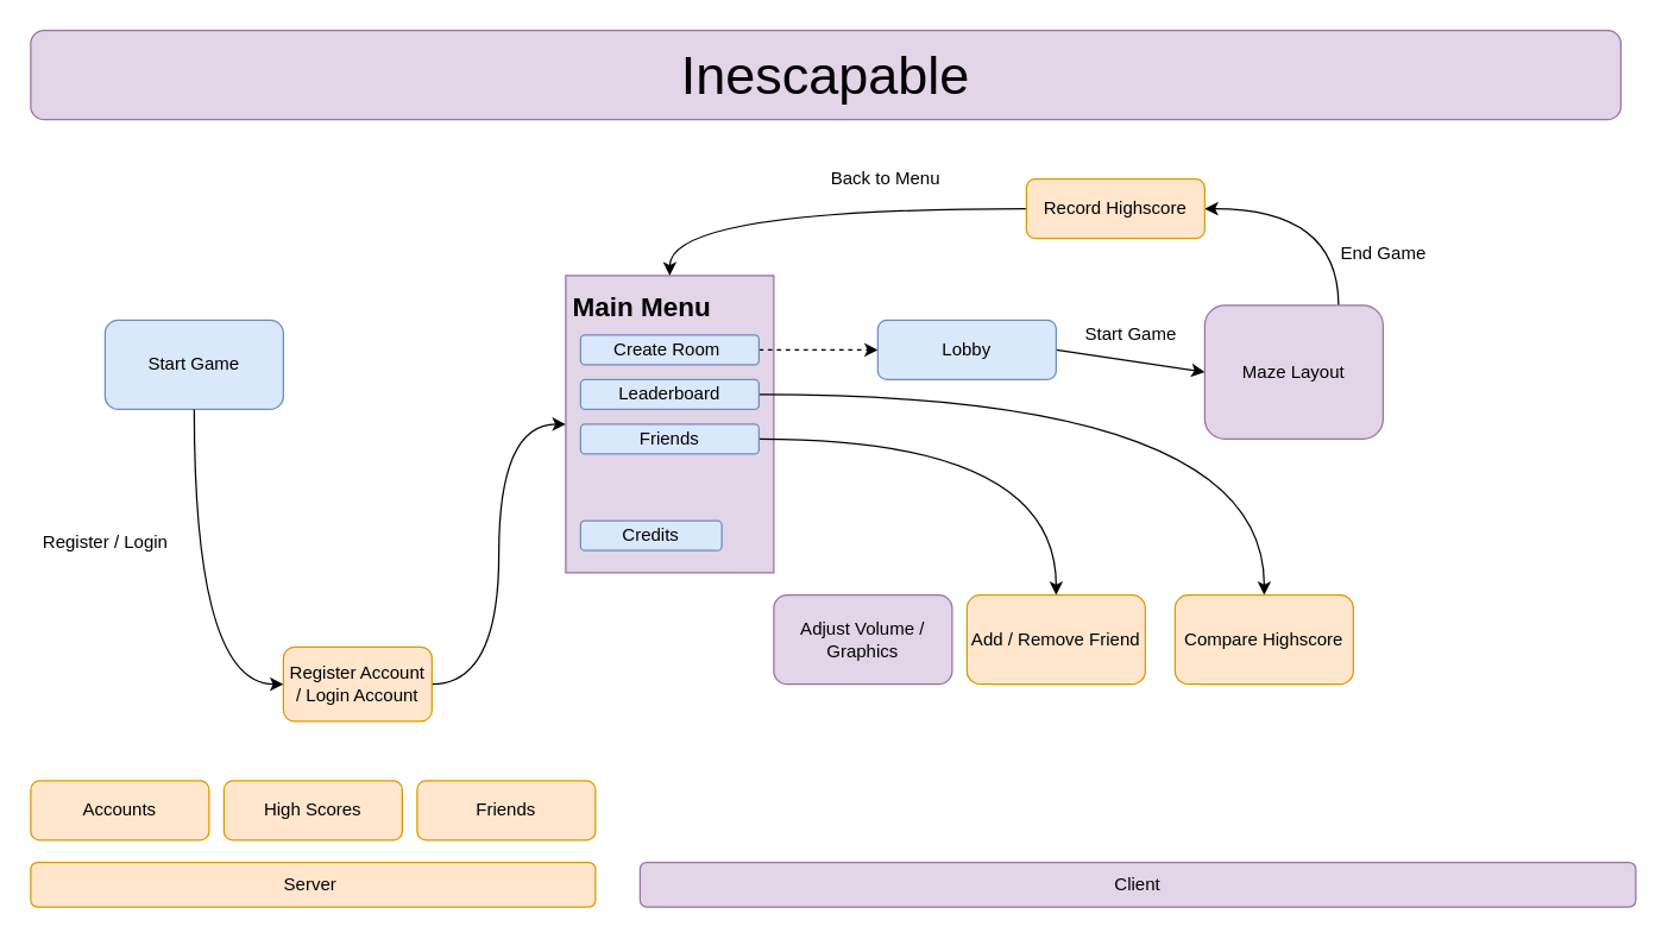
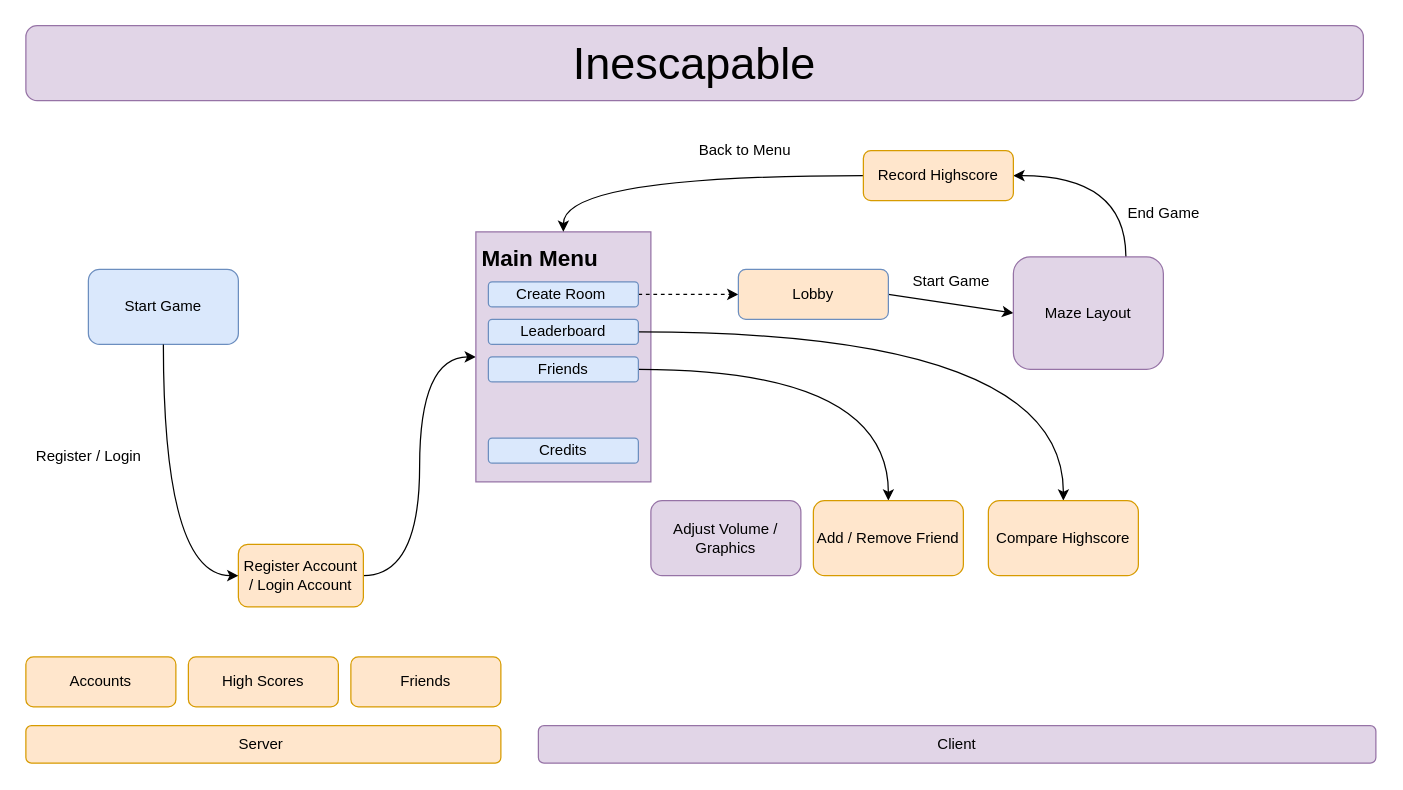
  <mxCell id="0" />
  <mxCell id="1" parent="0" />
  <mxCell id="2" value="Start Game" style="rounded=1;whiteSpace=wrap;html=1;fillColor=#dae8fc;strokeColor=#6c8ebf;" vertex="1" parent="1"><mxGeometry x="70" y="215" width="120" height="60" as="geometry" /></mxCell>
  <mxCell id="3" style="edgeStyle=orthogonalEdgeStyle;curved=1;rounded=0;orthogonalLoop=1;jettySize=auto;html=1;exitX=1;exitY=0.5;exitDx=0;exitDy=0;entryX=0;entryY=0.5;entryDx=0;entryDy=0;" edge="1" parent="1" source="4" target="11"><mxGeometry relative="1" as="geometry" /></mxCell>
  <mxCell id="4" value="Register Account&lt;br&gt;/ Login Account&lt;br&gt;" style="rounded=1;whiteSpace=wrap;html=1;fillColor=#ffe6cc;strokeColor=#d79b00;" vertex="1" parent="1"><mxGeometry x="190" y="435" width="100" height="50" as="geometry" /></mxCell>
  <mxCell id="5" value="" style="endArrow=classic;html=1;exitX=0.5;exitY=1;exitDx=0;exitDy=0;entryX=0;entryY=0.5;entryDx=0;entryDy=0;edgeStyle=orthogonalEdgeStyle;curved=1;" edge="1" parent="1" source="2" target="4"><mxGeometry width="50" height="50" relative="1" as="geometry"><mxPoint x="70" y="555" as="sourcePoint" /><mxPoint x="120" y="505" as="targetPoint" /></mxGeometry></mxCell>
  <mxCell id="6" value="Register / Login" style="text;html=1;resizable=0;autosize=1;align=center;verticalAlign=middle;points=[];fillColor=none;strokeColor=none;rounded=0;" vertex="1" parent="1"><mxGeometry x="20" y="355" width="100" height="20" as="geometry" /></mxCell>
  <mxCell id="7" value="Server&amp;nbsp;" style="rounded=1;whiteSpace=wrap;html=1;fillColor=#ffe6cc;strokeColor=#d79b00;" vertex="1" parent="1"><mxGeometry x="20" y="580" width="380" height="30" as="geometry" /></mxCell>
  <mxCell id="8" value="Accounts" style="rounded=1;whiteSpace=wrap;html=1;fillColor=#ffe6cc;strokeColor=#d79b00;" vertex="1" parent="1"><mxGeometry x="20" y="525" width="120" height="40" as="geometry" /></mxCell>
  <mxCell id="9" value="High Scores" style="rounded=1;whiteSpace=wrap;html=1;fillColor=#ffe6cc;strokeColor=#d79b00;" vertex="1" parent="1"><mxGeometry x="150" y="525" width="120" height="40" as="geometry" /></mxCell>
  <mxCell id="10" value="Friends&lt;br&gt;" style="rounded=1;whiteSpace=wrap;html=1;fillColor=#ffe6cc;strokeColor=#d79b00;" vertex="1" parent="1"><mxGeometry x="280" y="525" width="120" height="40" as="geometry" /></mxCell>
  <mxCell id="11" value="&lt;div style=&quot;text-align: right&quot;&gt;&lt;br&gt;&lt;/div&gt;&lt;div style=&quot;text-align: left&quot;&gt;&lt;/div&gt;" style="rounded=0;whiteSpace=wrap;html=1;fillColor=#e1d5e7;strokeColor=#9673a6;" vertex="1" parent="1"><mxGeometry x="380" y="185" width="140" height="200" as="geometry" /></mxCell>
  <mxCell id="12" value="&lt;h1 style=&quot;text-align: center&quot;&gt;&lt;font style=&quot;font-size: 18px&quot;&gt;Main Menu&lt;/font&gt;&lt;/h1&gt;" style="text;html=1;strokeColor=none;fillColor=none;spacing=5;spacingTop=-20;whiteSpace=wrap;overflow=hidden;rounded=0;" vertex="1" parent="1"><mxGeometry x="380" y="185" width="140" height="110" as="geometry" /></mxCell>
  <mxCell id="13" style="edgeStyle=orthogonalEdgeStyle;curved=1;rounded=0;orthogonalLoop=1;jettySize=auto;html=1;exitX=0.5;exitY=1;exitDx=0;exitDy=0;" edge="1" parent="1" source="11" target="11"><mxGeometry relative="1" as="geometry" /></mxCell>
  <mxCell id="14" style="rounded=0;orthogonalLoop=1;jettySize=auto;html=1;exitX=1;exitY=0.5;exitDx=0;exitDy=0;entryX=0;entryY=0.5;entryDx=0;entryDy=0;dashed=1;" edge="1" parent="1" source="15" target="17"><mxGeometry relative="1" as="geometry" /></mxCell>
  <mxCell id="15" value="Create Room&amp;nbsp;" style="rounded=1;whiteSpace=wrap;html=1;fillColor=#dae8fc;strokeColor=#6c8ebf;" vertex="1" parent="1"><mxGeometry x="390" y="225" width="120" height="20" as="geometry" /></mxCell>
  <mxCell id="16" style="edgeStyle=none;rounded=0;orthogonalLoop=1;jettySize=auto;html=1;exitX=1;exitY=0.5;exitDx=0;exitDy=0;entryX=0;entryY=0.5;entryDx=0;entryDy=0;" edge="1" parent="1" source="17" target="24"><mxGeometry relative="1" as="geometry" /></mxCell>
- <mxCell id="17" value="Lobby" style="rounded=1;whiteSpace=wrap;html=1;fillColor=#dae8fc;strokeColor=#6c8ebf;" vertex="1" parent="1"><mxGeometry x="590" y="215" width="120" height="40" as="geometry" /></mxCell>
+ <mxCell id="17" value="Lobby" style="rounded=1;whiteSpace=wrap;html=1;fillColor=#ffe6cc;strokeColor=#6c8ebf;" vertex="1" parent="1"><mxGeometry x="590" y="215" width="120" height="40" as="geometry" /></mxCell>
  <mxCell id="18" style="edgeStyle=orthogonalEdgeStyle;curved=1;rounded=0;orthogonalLoop=1;jettySize=auto;html=1;exitX=1;exitY=0.5;exitDx=0;exitDy=0;" edge="1" parent="1" source="19"><mxGeometry relative="1" as="geometry"><mxPoint x="850" y="400" as="targetPoint" /></mxGeometry></mxCell>
  <mxCell id="19" value="Leaderboard" style="rounded=1;whiteSpace=wrap;html=1;fillColor=#dae8fc;strokeColor=#6c8ebf;" vertex="1" parent="1"><mxGeometry x="390" y="255" width="120" height="20" as="geometry" /></mxCell>
  <mxCell id="20" style="edgeStyle=orthogonalEdgeStyle;curved=1;rounded=0;orthogonalLoop=1;jettySize=auto;html=1;exitX=1;exitY=0.5;exitDx=0;exitDy=0;entryX=0.5;entryY=0;entryDx=0;entryDy=0;" edge="1" parent="1" source="21" target="30"><mxGeometry relative="1" as="geometry" /></mxCell>
  <mxCell id="21" value="Friends" style="rounded=1;whiteSpace=wrap;html=1;fillColor=#dae8fc;strokeColor=#6c8ebf;" vertex="1" parent="1"><mxGeometry x="390" y="285" width="120" height="20" as="geometry" /></mxCell>
- <mxCell id="22" value="Credits" style="rounded=1;whiteSpace=wrap;html=1;fillColor=#dae8fc;strokeColor=#6c8ebf;" vertex="1" parent="1"><mxGeometry x="390" y="350" width="95" height="20" as="geometry" /></mxCell>
+ <mxCell id="22" value="Credits" style="rounded=1;whiteSpace=wrap;html=1;fillColor=#dae8fc;strokeColor=#6c8ebf;" vertex="1" parent="1"><mxGeometry x="390" y="350" width="120" height="20" as="geometry" /></mxCell>
  <mxCell id="23" style="edgeStyle=orthogonalEdgeStyle;curved=1;rounded=0;orthogonalLoop=1;jettySize=auto;html=1;exitX=0.75;exitY=0;exitDx=0;exitDy=0;entryX=1;entryY=0.5;entryDx=0;entryDy=0;" edge="1" parent="1" source="24" target="28"><mxGeometry relative="1" as="geometry" /></mxCell>
  <mxCell id="24" value="Maze Layout" style="rounded=1;whiteSpace=wrap;html=1;fillColor=#e1d5e7;strokeColor=#9673a6;" vertex="1" parent="1"><mxGeometry x="810" y="205" width="120" height="90" as="geometry" /></mxCell>
  <mxCell id="25" value="Client" style="rounded=1;whiteSpace=wrap;html=1;fillColor=#e1d5e7;strokeColor=#9673a6;" vertex="1" parent="1"><mxGeometry x="430" y="580" width="670" height="30" as="geometry" /></mxCell>
  <mxCell id="26" value="Start Game" style="text;html=1;resizable=0;autosize=1;align=center;verticalAlign=middle;points=[];fillColor=none;strokeColor=none;rounded=0;" vertex="1" parent="1"><mxGeometry x="720" y="215" width="80" height="20" as="geometry" /></mxCell>
  <mxCell id="27" style="edgeStyle=orthogonalEdgeStyle;curved=1;rounded=0;orthogonalLoop=1;jettySize=auto;html=1;exitX=0;exitY=0.5;exitDx=0;exitDy=0;entryX=0.5;entryY=0;entryDx=0;entryDy=0;" edge="1" parent="1" source="28" target="12"><mxGeometry relative="1" as="geometry" /></mxCell>
  <mxCell id="28" value="Record Highscore" style="rounded=1;whiteSpace=wrap;html=1;fillColor=#ffe6cc;strokeColor=#d79b00;" vertex="1" parent="1"><mxGeometry x="690" y="120" width="120" height="40" as="geometry" /></mxCell>
  <mxCell id="29" value="End Game" style="text;html=1;resizable=0;autosize=1;align=center;verticalAlign=middle;points=[];fillColor=none;strokeColor=none;rounded=0;" vertex="1" parent="1"><mxGeometry x="895" y="160" width="70" height="20" as="geometry" /></mxCell>
  <mxCell id="30" value="Add / Remove Friend" style="rounded=1;whiteSpace=wrap;html=1;fillColor=#ffe6cc;strokeColor=#d79b00;" vertex="1" parent="1"><mxGeometry x="650" y="400" width="120" height="60" as="geometry" /></mxCell>
  <mxCell id="31" value="Back to Menu" style="text;html=1;resizable=0;autosize=1;align=center;verticalAlign=middle;points=[];fillColor=none;strokeColor=none;rounded=0;" vertex="1" parent="1"><mxGeometry x="550" y="110" width="90" height="20" as="geometry" /></mxCell>
  <mxCell id="32" value="Adjust Volume / Graphics" style="rounded=1;whiteSpace=wrap;html=1;fillColor=#e1d5e7;strokeColor=#9673a6;" vertex="1" parent="1"><mxGeometry x="520" y="400" width="120" height="60" as="geometry" /></mxCell>
  <mxCell id="33" value="Compare Highscore" style="rounded=1;whiteSpace=wrap;html=1;fillColor=#ffe6cc;strokeColor=#d79b00;" vertex="1" parent="1"><mxGeometry x="790" y="400" width="120" height="60" as="geometry" /></mxCell>
  <mxCell id="34" value="&lt;font style=&quot;font-size: 36px&quot;&gt;Inescapable&lt;/font&gt;" style="rounded=1;whiteSpace=wrap;html=1;fillColor=#e1d5e7;strokeColor=#9673a6;" vertex="1" parent="1"><mxGeometry x="20" y="20" width="1070" height="60" as="geometry" /></mxCell>
